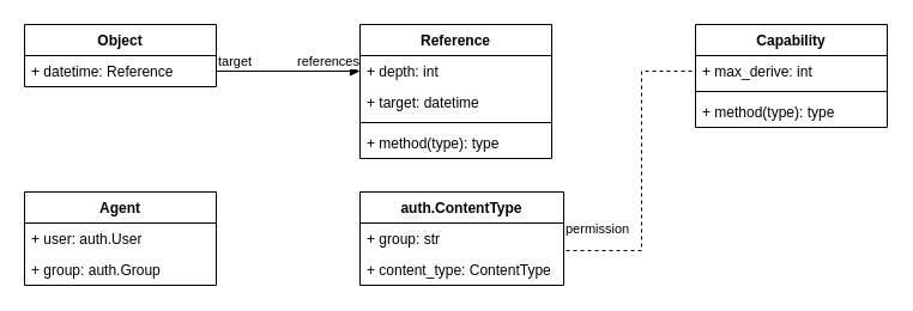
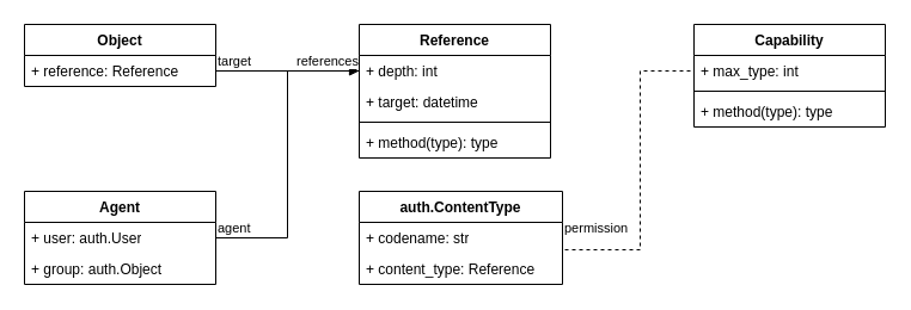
  <mxCell id="0" />
  <mxCell id="1" parent="0" />
  <mxCell id="2" value="Object" style="swimlane;fontStyle=1;align=center;verticalAlign=top;childLayout=stackLayout;horizontal=1;startSize=26;horizontalStack=0;resizeParent=1;resizeParentMax=0;resizeLast=0;collapsible=1;marginBottom=0;whiteSpace=wrap;html=1;" parent="1" vertex="1"><mxGeometry x="20" y="20" width="160" height="52" as="geometry" /></mxCell>
- <mxCell id="3" value="+ datetime: Reference" style="text;strokeColor=none;fillColor=none;align=left;verticalAlign=top;spacingLeft=4;spacingRight=4;overflow=hidden;rotatable=0;points=[[0,0.5],[1,0.5]];portConstraint=eastwest;whiteSpace=wrap;html=1;" parent="2" vertex="1"><mxGeometry y="26" width="160" height="26" as="geometry" /></mxCell>
+ <mxCell id="3" value="+ reference: Reference" style="text;strokeColor=none;fillColor=none;align=left;verticalAlign=top;spacingLeft=4;spacingRight=4;overflow=hidden;rotatable=0;points=[[0,0.5],[1,0.5]];portConstraint=eastwest;whiteSpace=wrap;html=1;" parent="2" vertex="1"><mxGeometry y="26" width="160" height="26" as="geometry" /></mxCell>
  <mxCell id="4" value="Capability" style="swimlane;fontStyle=1;align=center;verticalAlign=top;childLayout=stackLayout;horizontal=1;startSize=26;horizontalStack=0;resizeParent=1;resizeParentMax=0;resizeLast=0;collapsible=1;marginBottom=0;whiteSpace=wrap;html=1;" parent="1" vertex="1"><mxGeometry x="580" y="20" width="160" height="86" as="geometry" /></mxCell>
- <mxCell id="5" value="+ max_derive: int" style="text;strokeColor=none;fillColor=none;align=left;verticalAlign=top;spacingLeft=4;spacingRight=4;overflow=hidden;rotatable=0;points=[[0,0.5],[1,0.5]];portConstraint=eastwest;whiteSpace=wrap;html=1;" parent="4" vertex="1"><mxGeometry y="26" width="160" height="26" as="geometry" /></mxCell>
+ <mxCell id="5" value="+ max_type: int" style="text;strokeColor=none;fillColor=none;align=left;verticalAlign=top;spacingLeft=4;spacingRight=4;overflow=hidden;rotatable=0;points=[[0,0.5],[1,0.5]];portConstraint=eastwest;whiteSpace=wrap;html=1;" parent="4" vertex="1"><mxGeometry y="26" width="160" height="26" as="geometry" /></mxCell>
  <mxCell id="6" value="" style="line;strokeWidth=1;fillColor=none;align=left;verticalAlign=middle;spacingTop=-1;spacingLeft=3;spacingRight=3;rotatable=0;labelPosition=right;points=[];portConstraint=eastwest;strokeColor=inherit;" parent="4" vertex="1"><mxGeometry y="52" width="160" height="8" as="geometry" /></mxCell>
  <mxCell id="7" value="+ method(type): type" style="text;strokeColor=none;fillColor=none;align=left;verticalAlign=top;spacingLeft=4;spacingRight=4;overflow=hidden;rotatable=0;points=[[0,0.5],[1,0.5]];portConstraint=eastwest;whiteSpace=wrap;html=1;" parent="4" vertex="1"><mxGeometry y="60" width="160" height="26" as="geometry" /></mxCell>
  <mxCell id="8" value="Reference" style="swimlane;fontStyle=1;align=center;verticalAlign=top;childLayout=stackLayout;horizontal=1;startSize=26;horizontalStack=0;resizeParent=1;resizeParentMax=0;resizeLast=0;collapsible=1;marginBottom=0;whiteSpace=wrap;html=1;" parent="1" vertex="1"><mxGeometry x="300" y="20" width="160" height="112" as="geometry" /></mxCell>
  <mxCell id="9" value="+ depth: int" style="text;strokeColor=none;fillColor=none;align=left;verticalAlign=top;spacingLeft=4;spacingRight=4;overflow=hidden;rotatable=0;points=[[0,0.5],[1,0.5]];portConstraint=eastwest;whiteSpace=wrap;html=1;" parent="8" vertex="1"><mxGeometry y="26" width="160" height="26" as="geometry" /></mxCell>
  <mxCell id="10" value="+ target: datetime" style="text;strokeColor=none;fillColor=none;align=left;verticalAlign=top;spacingLeft=4;spacingRight=4;overflow=hidden;rotatable=0;points=[[0,0.5],[1,0.5]];portConstraint=eastwest;whiteSpace=wrap;html=1;" parent="8" vertex="1"><mxGeometry y="52" width="160" height="26" as="geometry" /></mxCell>
  <mxCell id="11" value="" style="line;strokeWidth=1;fillColor=none;align=left;verticalAlign=middle;spacingTop=-1;spacingLeft=3;spacingRight=3;rotatable=0;labelPosition=right;points=[];portConstraint=eastwest;strokeColor=inherit;" parent="8" vertex="1"><mxGeometry y="78" width="160" height="8" as="geometry" /></mxCell>
  <mxCell id="12" value="+ method(type): type" style="text;strokeColor=none;fillColor=none;align=left;verticalAlign=top;spacingLeft=4;spacingRight=4;overflow=hidden;rotatable=0;points=[[0,0.5],[1,0.5]];portConstraint=eastwest;whiteSpace=wrap;html=1;" parent="8" vertex="1"><mxGeometry y="86" width="160" height="26" as="geometry" /></mxCell>
  <mxCell id="13" value="auth.ContentType" style="swimlane;fontStyle=1;align=center;verticalAlign=top;childLayout=stackLayout;horizontal=1;startSize=26;horizontalStack=0;resizeParent=1;resizeParentMax=0;resizeLast=0;collapsible=1;marginBottom=0;whiteSpace=wrap;html=1;" parent="1" vertex="1"><mxGeometry x="300" y="160" width="170" height="78" as="geometry" /></mxCell>
- <mxCell id="14" value="+ group: str" style="text;strokeColor=none;fillColor=none;align=left;verticalAlign=top;spacingLeft=4;spacingRight=4;overflow=hidden;rotatable=0;points=[[0,0.5],[1,0.5]];portConstraint=eastwest;whiteSpace=wrap;html=1;" parent="13" vertex="1"><mxGeometry y="26" width="170" height="26" as="geometry" /></mxCell>
- <mxCell id="15" value="+ content_type: ContentType" style="text;strokeColor=none;fillColor=none;align=left;verticalAlign=top;spacingLeft=4;spacingRight=4;overflow=hidden;rotatable=0;points=[[0,0.5],[1,0.5]];portConstraint=eastwest;whiteSpace=wrap;html=1;" parent="13" vertex="1"><mxGeometry y="52" width="170" height="26" as="geometry" /></mxCell>
+ <mxCell id="14" value="+ codename: str" style="text;strokeColor=none;fillColor=none;align=left;verticalAlign=top;spacingLeft=4;spacingRight=4;overflow=hidden;rotatable=0;points=[[0,0.5],[1,0.5]];portConstraint=eastwest;whiteSpace=wrap;html=1;" parent="13" vertex="1"><mxGeometry y="26" width="170" height="26" as="geometry" /></mxCell>
+ <mxCell id="15" value="+ content_type: Reference" style="text;strokeColor=none;fillColor=none;align=left;verticalAlign=top;spacingLeft=4;spacingRight=4;overflow=hidden;rotatable=0;points=[[0,0.5],[1,0.5]];portConstraint=eastwest;whiteSpace=wrap;html=1;" parent="13" vertex="1"><mxGeometry y="52" width="170" height="26" as="geometry" /></mxCell>
  <mxCell id="16" value="" style="endArrow=block;html=1;edgeStyle=orthogonalEdgeStyle;rounded=0;entryX=0;entryY=0.5;entryDx=0;entryDy=0;exitX=1;exitY=0.5;exitDx=0;exitDy=0;" parent="1" source="3" target="9" edge="1"><mxGeometry relative="1" as="geometry"><mxPoint x="120" y="160" as="sourcePoint" /><mxPoint x="280" y="160" as="targetPoint" /></mxGeometry></mxCell>
  <mxCell id="17" value="target" style="edgeLabel;resizable=0;html=1;align=left;verticalAlign=bottom;" parent="16" connectable="0" vertex="1"><mxGeometry x="-1" relative="1" as="geometry" /></mxCell>
  <mxCell id="18" value="references" style="edgeLabel;resizable=0;html=1;align=right;verticalAlign=bottom;" parent="16" connectable="0" vertex="1"><mxGeometry x="1" relative="1" as="geometry" /></mxCell>
  <mxCell id="19" value="" style="endArrow=none;html=1;edgeStyle=orthogonalEdgeStyle;rounded=0;entryX=0;entryY=0.5;entryDx=0;entryDy=0;exitX=1;exitY=0.5;exitDx=0;exitDy=0;dashed=1;" parent="1" source="14" target="5" edge="1"><mxGeometry relative="1" as="geometry"><mxPoint x="420" y="220" as="sourcePoint" /><mxPoint x="580" y="220" as="targetPoint" /><Array as="points"><mxPoint x="535" y="209" /><mxPoint x="535" y="59" /></Array></mxGeometry></mxCell>
  <mxCell id="20" value="permission" style="edgeLabel;resizable=0;html=1;align=left;verticalAlign=bottom;" parent="19" connectable="0" vertex="1"><mxGeometry x="-1" relative="1" as="geometry" /></mxCell>
  <mxCell id="21" value="Agent" style="swimlane;fontStyle=1;align=center;verticalAlign=top;childLayout=stackLayout;horizontal=1;startSize=26;horizontalStack=0;resizeParent=1;resizeParentMax=0;resizeLast=0;collapsible=1;marginBottom=0;whiteSpace=wrap;html=1;" parent="1" vertex="1"><mxGeometry x="20" y="160" width="160" height="78" as="geometry" /></mxCell>
  <mxCell id="22" value="+ user: auth.User" style="text;strokeColor=none;fillColor=none;align=left;verticalAlign=top;spacingLeft=4;spacingRight=4;overflow=hidden;rotatable=0;points=[[0,0.5],[1,0.5]];portConstraint=eastwest;whiteSpace=wrap;html=1;" parent="21" vertex="1"><mxGeometry y="26" width="160" height="26" as="geometry" /></mxCell>
- <mxCell id="23" value="+ group: auth.Group" style="text;strokeColor=none;fillColor=none;align=left;verticalAlign=top;spacingLeft=4;spacingRight=4;overflow=hidden;rotatable=0;points=[[0,0.5],[1,0.5]];portConstraint=eastwest;whiteSpace=wrap;html=1;" parent="21" vertex="1"><mxGeometry y="52" width="160" height="26" as="geometry" /></mxCell>
+ <mxCell id="23" value="+ group: auth.Object" style="text;strokeColor=none;fillColor=none;align=left;verticalAlign=top;spacingLeft=4;spacingRight=4;overflow=hidden;rotatable=0;points=[[0,0.5],[1,0.5]];portConstraint=eastwest;whiteSpace=wrap;html=1;" parent="21" vertex="1"><mxGeometry y="52" width="160" height="26" as="geometry" /></mxCell>
+ <mxCell id="24" value="" style="endArrow=none;html=1;edgeStyle=orthogonalEdgeStyle;rounded=0;exitX=1;exitY=0.5;exitDx=0;exitDy=0;entryX=0;entryY=0.5;entryDx=0;entryDy=0;" parent="1" source="22" target="9" edge="1"><mxGeometry relative="1" as="geometry"><mxPoint x="360" y="120" as="sourcePoint" /><mxPoint x="520" y="120" as="targetPoint" /></mxGeometry></mxCell>
+ <mxCell id="25" value="agent" style="edgeLabel;resizable=0;html=1;align=left;verticalAlign=bottom;" parent="24" connectable="0" vertex="1"><mxGeometry x="-1" relative="1" as="geometry" /></mxCell>
